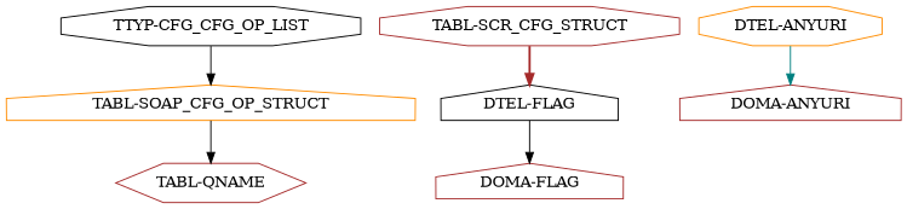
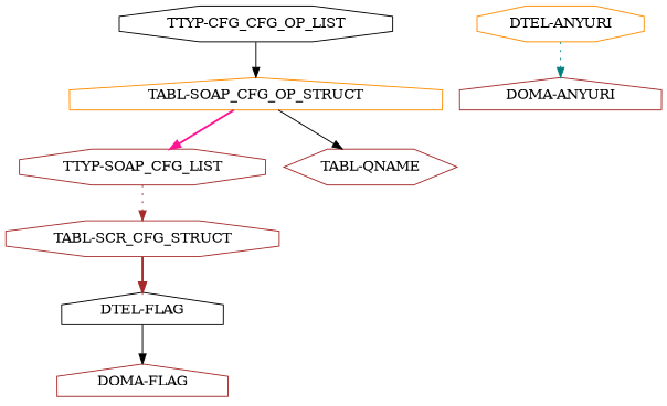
  digraph {
    node [color=brown shape=octagon]
    edge [color=black style=solid]
    n1 [color=black label="TTYP-CFG_CFG_OP_LIST"]
    n2 [color=darkorange label="TABL-SOAP_CFG_OP_STRUCT" shape=house]
+   "TTYP-SOAP_CFG_LIST"
    "TABL-QNAME" [shape=hexagon]
    "TABL-SCR_CFG_STRUCT"
    "DTEL-FLAG" [color=black shape=house]
    "DOMA-FLAG" [shape=house]
    "DTEL-ANYURI" [color=darkorange]
    "DOMA-ANYURI" [shape=house]
    n1 -> n2
+   n2 -> "TTYP-SOAP_CFG_LIST" [color=deeppink style=bold]
    n2 -> "TABL-QNAME"
+   "TTYP-SOAP_CFG_LIST" -> "TABL-SCR_CFG_STRUCT" [color=brown style=dotted]
    "TABL-SCR_CFG_STRUCT" -> "DTEL-FLAG" [color=brown style=bold]
    "DTEL-FLAG" -> "DOMA-FLAG"
-   "DTEL-ANYURI" -> "DOMA-ANYURI" [color=teal]
+   "DTEL-ANYURI" -> "DOMA-ANYURI" [color=teal style=dotted]
  }
